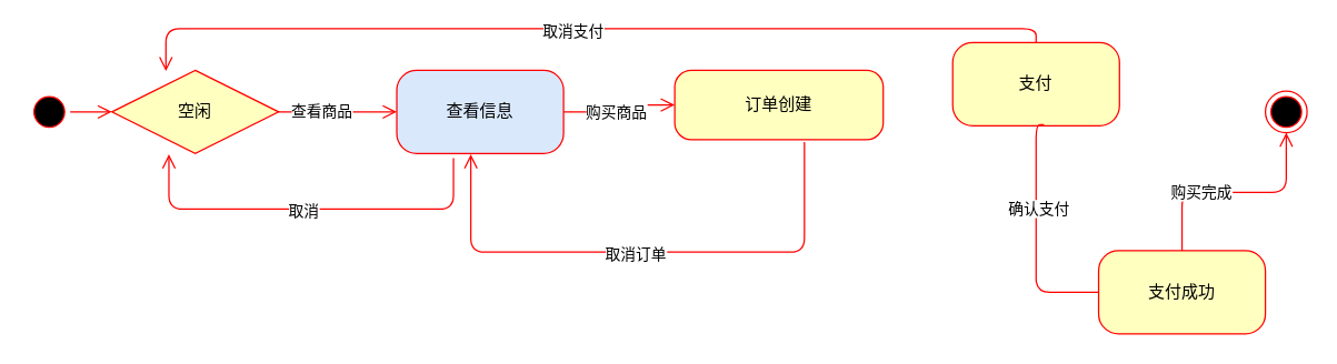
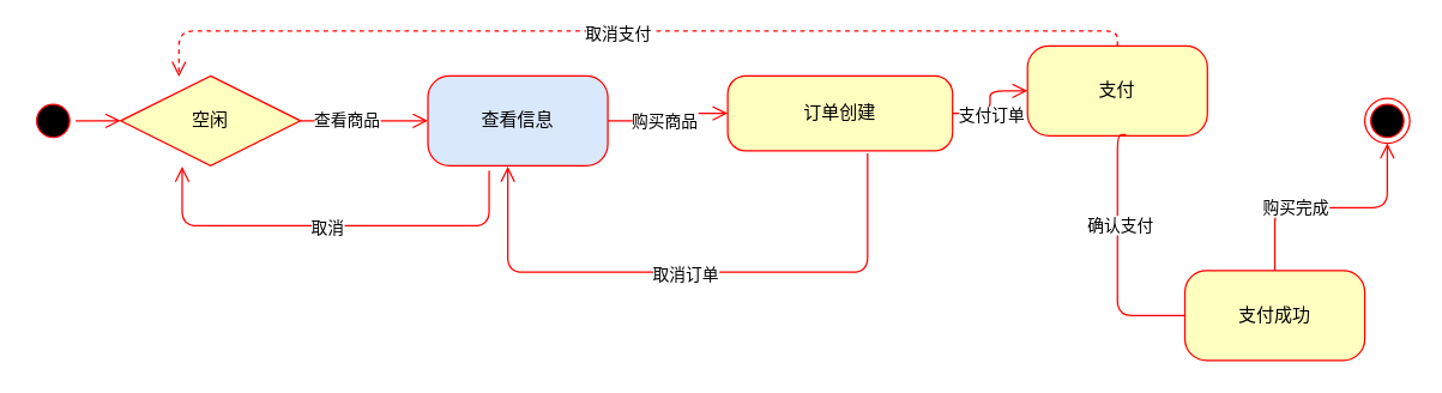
  <mxCell id="0" />
  <mxCell id="1" parent="0" />
  <mxCell id="2" style="edgeStyle=elbowEdgeStyle;html=1;labelBackgroundColor=none;endArrow=open;endSize=8;strokeColor=#ff0000;fontFamily=Verdana;fontSize=12;align=left;" edge="1" parent="1" source="4" target="10"><mxGeometry relative="1" as="geometry" /></mxCell>
  <mxCell id="3" value="查看商品" style="edgeLabel;html=1;align=center;verticalAlign=middle;resizable=0;points=[];" vertex="1" connectable="0" parent="2"><mxGeometry x="-0.292" y="1" relative="1" as="geometry"><mxPoint as="offset" /></mxGeometry></mxCell>
  <mxCell id="4" value="空闲" style="rhombus;whiteSpace=wrap;html=1;arcSize=24;fillColor=#ffffc0;strokeColor=#ff0000;shadow=0;comic=0;labelBackgroundColor=none;fontFamily=Verdana;fontSize=12;fontColor=#000000;align=center;" vertex="1" parent="1"><mxGeometry x="80" y="50" width="120" height="60" as="geometry" /></mxCell>
  <mxCell id="5" value="" style="ellipse;html=1;shape=endState;fillColor=#000000;strokeColor=#ff0000;rounded=1;shadow=0;comic=0;labelBackgroundColor=none;fontFamily=Verdana;fontSize=12;fontColor=#000000;align=center;" vertex="1" parent="1"><mxGeometry x="910" y="65" width="30" height="30" as="geometry" /></mxCell>
  <mxCell id="6" style="edgeStyle=elbowEdgeStyle;html=1;labelBackgroundColor=none;endArrow=open;endSize=8;strokeColor=#ff0000;fontFamily=Verdana;fontSize=12;align=left;" edge="1" parent="1" source="7" target="4"><mxGeometry relative="1" as="geometry" /></mxCell>
  <mxCell id="7" value="" style="ellipse;html=1;shape=startState;fillColor=#000000;strokeColor=#ff0000;rounded=1;shadow=0;comic=0;labelBackgroundColor=none;fontFamily=Verdana;fontSize=12;fontColor=#000000;align=center;direction=south;" vertex="1" parent="1"><mxGeometry x="20" y="65" width="30" height="30" as="geometry" /></mxCell>
  <mxCell id="8" style="edgeStyle=elbowEdgeStyle;html=1;labelBackgroundColor=none;endArrow=open;endSize=8;strokeColor=#ff0000;fontFamily=Verdana;fontSize=12;align=left;" edge="1" parent="1" source="10" target="13"><mxGeometry relative="1" as="geometry" /></mxCell>
  <mxCell id="9" value="购买商品" style="edgeLabel;html=1;align=center;verticalAlign=middle;resizable=0;points=[];" vertex="1" connectable="0" parent="8"><mxGeometry x="-0.272" y="-1" relative="1" as="geometry"><mxPoint x="6" y="-1" as="offset" /></mxGeometry></mxCell>
  <mxCell id="10" value="查看信息" style="rounded=1;whiteSpace=wrap;html=1;arcSize=24;fillColor=#dae8fc;strokeColor=#ff0000;shadow=0;comic=0;labelBackgroundColor=none;fontFamily=Verdana;fontSize=12;fontColor=#000000;align=center;" vertex="1" parent="1"><mxGeometry x="285" y="50" width="120" height="60" as="geometry" /></mxCell>
  <mxCell id="11" style="edgeStyle=elbowEdgeStyle;html=1;labelBackgroundColor=none;endArrow=open;endSize=8;strokeColor=#ff0000;fontFamily=Verdana;fontSize=12;align=left;startArrow=none;exitX=0.5;exitY=0;exitDx=0;exitDy=0;" edge="1" parent="1" source="19" target="5"><mxGeometry relative="1" as="geometry" /></mxCell>
  <mxCell id="12" value="购买完成" style="edgeLabel;html=1;align=center;verticalAlign=middle;resizable=0;points=[];" vertex="1" connectable="0" parent="11"><mxGeometry x="-0.315" y="1" relative="1" as="geometry"><mxPoint as="offset" /></mxGeometry></mxCell>
  <mxCell id="13" value="订单创建" style="rounded=1;whiteSpace=wrap;html=1;arcSize=24;fillColor=#ffffc0;strokeColor=#ff0000;shadow=0;comic=0;labelBackgroundColor=none;fontFamily=Verdana;fontSize=12;fontColor=#000000;align=center;" vertex="1" parent="1"><mxGeometry x="485" y="50" width="150" height="50" as="geometry" /></mxCell>
  <mxCell id="14" value="支付" style="rounded=1;whiteSpace=wrap;html=1;arcSize=24;fillColor=#ffffc0;strokeColor=#ff0000;shadow=0;comic=0;labelBackgroundColor=none;fontFamily=Verdana;fontSize=12;fontColor=#000000;align=center;" vertex="1" parent="1"><mxGeometry x="685" y="30" width="120" height="60" as="geometry" /></mxCell>
+ <mxCell id="15" style="edgeStyle=elbowEdgeStyle;html=1;labelBackgroundColor=none;endArrow=open;endSize=8;strokeColor=#ff0000;fontFamily=Verdana;fontSize=12;align=left;exitX=1;exitY=0.5;exitDx=0;exitDy=0;entryX=0;entryY=0.5;entryDx=0;entryDy=0;" edge="1" parent="1" source="13" target="14"><mxGeometry relative="1" as="geometry"><mxPoint x="545" y="-163" as="sourcePoint" /><mxPoint x="575" y="-163" as="targetPoint" /></mxGeometry></mxCell>
+ <mxCell id="16" value="支付订单" style="edgeLabel;html=1;align=center;verticalAlign=middle;resizable=0;points=[];" vertex="1" connectable="0" parent="15"><mxGeometry x="-0.182" y="3" relative="1" as="geometry"><mxPoint x="3" y="3" as="offset" /></mxGeometry></mxCell>
  <mxCell id="17" style="edgeStyle=elbowEdgeStyle;html=1;labelBackgroundColor=none;endArrow=open;endSize=8;strokeColor=#ff0000;fontFamily=Verdana;fontSize=12;align=left;startArrow=none;exitX=0.547;exitY=0.987;exitDx=0;exitDy=0;exitPerimeter=0;" edge="1" parent="1" source="14"><mxGeometry relative="1" as="geometry"><mxPoint x="825" y="100" as="sourcePoint" /><mxPoint x="810" y="210" as="targetPoint" /><Array as="points"><mxPoint x="745" y="180" /></Array></mxGeometry></mxCell>
  <mxCell id="18" value="确认支付" style="edgeLabel;html=1;align=center;verticalAlign=middle;resizable=0;points=[];" vertex="1" connectable="0" parent="17"><mxGeometry x="-0.315" y="1" relative="1" as="geometry"><mxPoint as="offset" /></mxGeometry></mxCell>
  <mxCell id="19" value="支付成功" style="rounded=1;whiteSpace=wrap;html=1;arcSize=24;fillColor=#ffffc0;strokeColor=#ff0000;shadow=0;comic=0;labelBackgroundColor=none;fontFamily=Verdana;fontSize=12;fontColor=#000000;align=center;" vertex="1" parent="1"><mxGeometry x="790" y="180" width="120" height="60" as="geometry" /></mxCell>
- <mxCell id="20" style="edgeStyle=elbowEdgeStyle;html=1;labelBackgroundColor=none;endArrow=open;endSize=8;strokeColor=#ff0000;fontFamily=Verdana;fontSize=12;align=left;entryX=0.324;entryY=0.01;entryDx=0;entryDy=0;entryPerimeter=0;" edge="1" parent="1" source="14" target="4"><mxGeometry relative="1" as="geometry"><mxPoint x="530" y="-100" as="sourcePoint" /><mxPoint x="90" y="90" as="targetPoint" /><Array as="points"><mxPoint x="460" y="20" /></Array></mxGeometry></mxCell>
+ <mxCell id="20" style="edgeStyle=elbowEdgeStyle;html=1;labelBackgroundColor=none;endArrow=open;endSize=8;strokeColor=#ff0000;fontFamily=Verdana;fontSize=12;align=left;entryX=0.324;entryY=0.01;entryDx=0;entryDy=0;entryPerimeter=0;dashed=1;" edge="1" parent="1" source="14" target="4"><mxGeometry relative="1" as="geometry"><mxPoint x="530" y="-100" as="sourcePoint" /><mxPoint x="90" y="90" as="targetPoint" /><Array as="points"><mxPoint x="460" y="20" /></Array></mxGeometry></mxCell>
  <mxCell id="21" value="取消支付" style="edgeLabel;html=1;align=center;verticalAlign=middle;resizable=0;points=[];" vertex="1" connectable="0" parent="20"><mxGeometry x="0.031" y="1" relative="1" as="geometry"><mxPoint as="offset" /></mxGeometry></mxCell>
  <mxCell id="22" style="edgeStyle=elbowEdgeStyle;html=1;labelBackgroundColor=none;endArrow=open;endSize=8;strokeColor=#ff0000;fontFamily=Verdana;fontSize=12;align=left;entryX=0.444;entryY=1.01;entryDx=0;entryDy=0;entryPerimeter=0;exitX=0.622;exitY=1.033;exitDx=0;exitDy=0;exitPerimeter=0;" edge="1" parent="1" source="13" target="10"><mxGeometry relative="1" as="geometry"><mxPoint x="658.06" y="180" as="sourcePoint" /><mxPoint x="31.94" y="180.6" as="targetPoint" /><Array as="points"><mxPoint x="560" y="181" /></Array></mxGeometry></mxCell>
  <mxCell id="23" value="取消订单" style="edgeLabel;html=1;align=center;verticalAlign=middle;resizable=0;points=[];" vertex="1" connectable="0" parent="22"><mxGeometry x="0.031" y="1" relative="1" as="geometry"><mxPoint as="offset" /></mxGeometry></mxCell>
  <mxCell id="24" style="edgeStyle=elbowEdgeStyle;html=1;labelBackgroundColor=none;endArrow=open;endSize=8;strokeColor=#ff0000;fontFamily=Verdana;fontSize=12;align=left;entryX=0.342;entryY=1.01;entryDx=0;entryDy=0;entryPerimeter=0;exitX=0.34;exitY=1.056;exitDx=0;exitDy=0;exitPerimeter=0;" edge="1" parent="1" source="10" target="4"><mxGeometry relative="1" as="geometry"><mxPoint x="569.64" y="121.98" as="sourcePoint" /><mxPoint x="348.28" y="120.6" as="targetPoint" /><Array as="points"><mxPoint x="220" y="150" /></Array></mxGeometry></mxCell>
  <mxCell id="25" value="取消" style="edgeLabel;html=1;align=center;verticalAlign=middle;resizable=0;points=[];" vertex="1" connectable="0" parent="24"><mxGeometry x="0.031" y="1" relative="1" as="geometry"><mxPoint as="offset" /></mxGeometry></mxCell>
